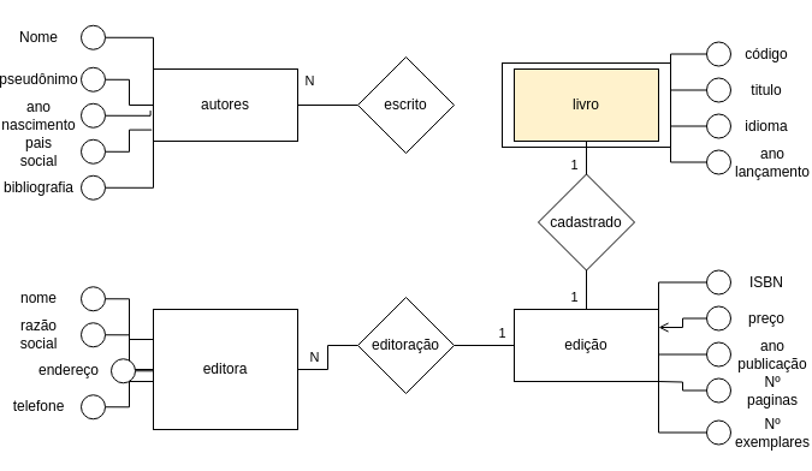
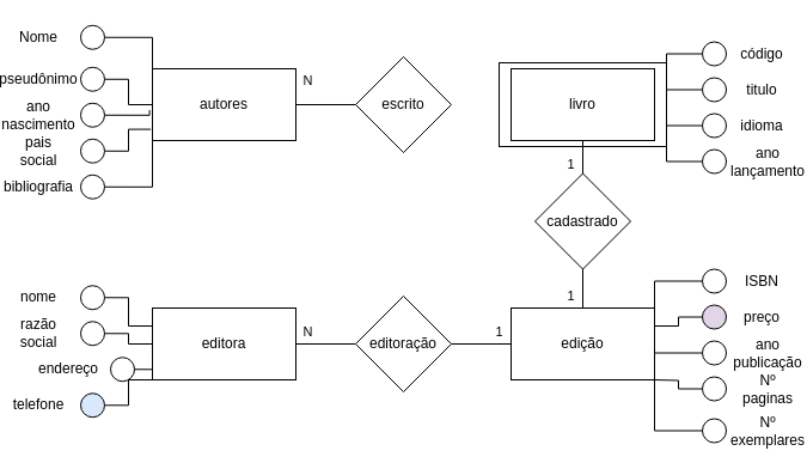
  <mxCell id="0" />
  <mxCell id="1" parent="0" />
  <mxCell id="2" value="N" style="edgeStyle=orthogonalEdgeStyle;rounded=0;orthogonalLoop=1;jettySize=auto;html=1;exitX=1;exitY=0.5;exitDx=0;exitDy=0;entryX=0;entryY=0.5;entryDx=0;entryDy=0;endArrow=none;endFill=0;" parent="1" source="3" target="8" edge="1"><mxGeometry x="-0.6" y="20" relative="1" as="geometry"><mxPoint as="offset" /></mxGeometry></mxCell>
  <mxCell id="3" value="autores" style="rounded=0;whiteSpace=wrap;html=1;" parent="1" vertex="1"><mxGeometry x="80" y="57" width="120" height="60" as="geometry" /></mxCell>
  <mxCell id="4" value="1" style="edgeStyle=orthogonalEdgeStyle;rounded=0;orthogonalLoop=1;jettySize=auto;html=1;exitX=0.5;exitY=1;exitDx=0;exitDy=0;entryX=0.5;entryY=0;entryDx=0;entryDy=0;endArrow=none;endFill=0;" parent="1" source="5" target="11" edge="1"><mxGeometry x="0.455" y="-10" relative="1" as="geometry"><mxPoint as="offset" /></mxGeometry></mxCell>
- <mxCell id="5" value="livro" style="rounded=0;whiteSpace=wrap;html=1;fillColor=#fff2cc;" parent="1" vertex="1"><mxGeometry x="380" y="57" width="120" height="60" as="geometry" /></mxCell>
+ <mxCell id="5" value="livro" style="rounded=0;whiteSpace=wrap;html=1;" parent="1" vertex="1"><mxGeometry x="380" y="57" width="120" height="60" as="geometry" /></mxCell>
  <mxCell id="6" value="N&lt;br&gt;" style="edgeStyle=orthogonalEdgeStyle;rounded=0;orthogonalLoop=1;jettySize=auto;html=1;exitX=1;exitY=0.5;exitDx=0;exitDy=0;entryX=0;entryY=0.5;entryDx=0;entryDy=0;endArrow=none;endFill=0;" parent="1" source="7" target="49" edge="1"><mxGeometry x="-0.6" y="10" relative="1" as="geometry"><mxPoint as="offset" /></mxGeometry></mxCell>
- <mxCell id="7" value="editora" style="rounded=0;whiteSpace=wrap;html=1;" parent="1" vertex="1"><mxGeometry x="80" y="257" width="120" height="100" as="geometry" /></mxCell>
+ <mxCell id="7" value="editora" style="rounded=0;whiteSpace=wrap;html=1;" parent="1" vertex="1"><mxGeometry x="80" y="257" width="120" height="60" as="geometry" /></mxCell>
  <mxCell id="8" value="escrito" style="rhombus;whiteSpace=wrap;html=1;" parent="1" vertex="1"><mxGeometry x="250" y="47" width="80" height="80" as="geometry" /></mxCell>
  <mxCell id="9" value="1&lt;br&gt;" style="edgeStyle=orthogonalEdgeStyle;rounded=0;orthogonalLoop=1;jettySize=auto;html=1;exitX=0.5;exitY=0;exitDx=0;exitDy=0;entryX=0.5;entryY=1;entryDx=0;entryDy=0;endArrow=none;endFill=0;" parent="1" source="10" target="11" edge="1"><mxGeometry x="-0.385" y="10" relative="1" as="geometry"><mxPoint as="offset" /></mxGeometry></mxCell>
  <mxCell id="10" value="edição" style="rounded=0;whiteSpace=wrap;html=1;" parent="1" vertex="1"><mxGeometry x="380" y="257" width="120" height="60" as="geometry" /></mxCell>
  <mxCell id="11" value="cadastrado" style="rhombus;whiteSpace=wrap;html=1;" parent="1" vertex="1"><mxGeometry x="400" y="144.5" width="80" height="80" as="geometry" /></mxCell>
  <mxCell id="12" style="edgeStyle=orthogonalEdgeStyle;rounded=0;orthogonalLoop=1;jettySize=auto;html=1;exitX=0;exitY=0.5;exitDx=0;exitDy=0;entryX=1;entryY=0;entryDx=0;entryDy=0;endArrow=none;endFill=0;" parent="1" source="13" target="50" edge="1"><mxGeometry relative="1" as="geometry" /></mxCell>
  <mxCell id="13" value="código" style="ellipse;whiteSpace=wrap;html=1;aspect=fixed;spacingLeft=80;" parent="1" vertex="1"><mxGeometry x="540" y="34.5" width="20" height="20" as="geometry" /></mxCell>
  <mxCell id="14" style="edgeStyle=orthogonalEdgeStyle;rounded=0;orthogonalLoop=1;jettySize=auto;html=1;exitX=0;exitY=0.5;exitDx=0;exitDy=0;entryX=1;entryY=0.25;entryDx=0;entryDy=0;endArrow=none;endFill=0;" parent="1" source="15" target="50" edge="1"><mxGeometry relative="1" as="geometry" /></mxCell>
  <mxCell id="15" value="titulo" style="ellipse;whiteSpace=wrap;html=1;aspect=fixed;spacingLeft=80;" parent="1" vertex="1"><mxGeometry x="540" y="64.5" width="20" height="20" as="geometry" /></mxCell>
  <mxCell id="16" style="edgeStyle=orthogonalEdgeStyle;rounded=0;orthogonalLoop=1;jettySize=auto;html=1;exitX=0;exitY=0.5;exitDx=0;exitDy=0;entryX=1;entryY=0.5;entryDx=0;entryDy=0;endArrow=none;endFill=0;" parent="1" source="17" target="50" edge="1"><mxGeometry relative="1" as="geometry" /></mxCell>
  <mxCell id="17" value="idioma&lt;br&gt;" style="ellipse;whiteSpace=wrap;html=1;aspect=fixed;spacingLeft=80;" parent="1" vertex="1"><mxGeometry x="540" y="94.5" width="20" height="20" as="geometry" /></mxCell>
  <mxCell id="18" style="edgeStyle=orthogonalEdgeStyle;rounded=0;orthogonalLoop=1;jettySize=auto;html=1;exitX=0;exitY=0.5;exitDx=0;exitDy=0;entryX=1;entryY=1;entryDx=0;entryDy=0;endArrow=none;endFill=0;" parent="1" source="19" target="50" edge="1"><mxGeometry relative="1" as="geometry" /></mxCell>
  <mxCell id="19" value="ano lançamento" style="ellipse;whiteSpace=wrap;html=1;aspect=fixed;spacingLeft=90;" parent="1" vertex="1"><mxGeometry x="540" y="124.5" width="20" height="20" as="geometry" /></mxCell>
  <mxCell id="20" style="edgeStyle=orthogonalEdgeStyle;rounded=0;orthogonalLoop=1;jettySize=auto;html=1;exitX=1;exitY=0.5;exitDx=0;exitDy=0;entryX=0;entryY=0.5;entryDx=0;entryDy=0;endArrow=none;endFill=0;" parent="1" source="21" target="3" edge="1"><mxGeometry relative="1" as="geometry" /></mxCell>
  <mxCell id="21" value="pseudônimo&lt;br&gt;" style="ellipse;whiteSpace=wrap;html=1;aspect=fixed;spacingRight=90;" parent="1" vertex="1"><mxGeometry x="20" y="55.75" width="20" height="20" as="geometry" /></mxCell>
  <mxCell id="22" style="edgeStyle=orthogonalEdgeStyle;rounded=0;orthogonalLoop=1;jettySize=auto;html=1;exitX=1;exitY=0.5;exitDx=0;exitDy=0;entryX=-0.02;entryY=0.576;entryDx=0;entryDy=0;entryPerimeter=0;endArrow=none;endFill=0;" parent="1" source="23" target="3" edge="1"><mxGeometry relative="1" as="geometry" /></mxCell>
  <mxCell id="23" value="ano nascimento" style="ellipse;whiteSpace=wrap;html=1;aspect=fixed;spacingRight=90;" parent="1" vertex="1"><mxGeometry x="20" y="85.75" width="20" height="20" as="geometry" /></mxCell>
  <mxCell id="24" style="edgeStyle=orthogonalEdgeStyle;rounded=0;orthogonalLoop=1;jettySize=auto;html=1;exitX=1;exitY=0.5;exitDx=0;exitDy=0;entryX=-0.011;entryY=0.843;entryDx=0;entryDy=0;entryPerimeter=0;endArrow=none;endFill=0;" parent="1" source="25" target="3" edge="1"><mxGeometry relative="1" as="geometry" /></mxCell>
  <mxCell id="25" value="pais social" style="ellipse;whiteSpace=wrap;html=1;aspect=fixed;spacingRight=90;" parent="1" vertex="1"><mxGeometry x="20" y="115.75" width="20" height="20" as="geometry" /></mxCell>
  <mxCell id="26" style="edgeStyle=orthogonalEdgeStyle;rounded=0;orthogonalLoop=1;jettySize=auto;html=1;exitX=1;exitY=0.5;exitDx=0;exitDy=0;entryX=0;entryY=1;entryDx=0;entryDy=0;endArrow=none;endFill=0;" parent="1" source="27" target="3" edge="1"><mxGeometry relative="1" as="geometry" /></mxCell>
  <mxCell id="27" value="bibliografia" style="ellipse;whiteSpace=wrap;html=1;aspect=fixed;spacingRight=90;" parent="1" vertex="1"><mxGeometry x="20" y="145.75" width="20" height="20" as="geometry" /></mxCell>
  <mxCell id="28" style="edgeStyle=orthogonalEdgeStyle;rounded=0;orthogonalLoop=1;jettySize=auto;html=1;exitX=1;exitY=0.5;exitDx=0;exitDy=0;entryX=0;entryY=0;entryDx=0;entryDy=0;endArrow=none;endFill=0;" parent="1" source="29" target="3" edge="1"><mxGeometry relative="1" as="geometry" /></mxCell>
  <mxCell id="29" value="Nome&lt;br&gt;" style="ellipse;whiteSpace=wrap;html=1;aspect=fixed;spacingRight=90;" parent="1" vertex="1"><mxGeometry x="20" y="20.75" width="20" height="20" as="geometry" /></mxCell>
  <mxCell id="30" style="edgeStyle=orthogonalEdgeStyle;rounded=0;orthogonalLoop=1;jettySize=auto;html=1;exitX=1;exitY=0.5;exitDx=0;exitDy=0;entryX=0;entryY=0.25;entryDx=0;entryDy=0;endArrow=none;endFill=0;" parent="1" source="31" target="7" edge="1"><mxGeometry relative="1" as="geometry" /></mxCell>
  <mxCell id="31" value="nome" style="ellipse;whiteSpace=wrap;html=1;aspect=fixed;spacingRight=90;" parent="1" vertex="1"><mxGeometry x="20" y="238.25" width="20" height="20" as="geometry" /></mxCell>
  <mxCell id="32" style="edgeStyle=orthogonalEdgeStyle;rounded=0;orthogonalLoop=1;jettySize=auto;html=1;exitX=1;exitY=0.5;exitDx=0;exitDy=0;entryX=0;entryY=0.5;entryDx=0;entryDy=0;endArrow=none;endFill=0;" parent="1" source="33" target="7" edge="1"><mxGeometry relative="1" as="geometry" /></mxCell>
  <mxCell id="33" value="razão social" style="ellipse;whiteSpace=wrap;html=1;aspect=fixed;spacingRight=90;" parent="1" vertex="1"><mxGeometry x="20" y="268.25" width="20" height="20" as="geometry" /></mxCell>
  <mxCell id="34" style="edgeStyle=orthogonalEdgeStyle;rounded=0;orthogonalLoop=1;jettySize=auto;html=1;exitX=1;exitY=0.5;exitDx=0;exitDy=0;entryX=0;entryY=0.75;entryDx=0;entryDy=0;endArrow=none;endFill=0;" parent="1" source="35" target="7" edge="1"><mxGeometry relative="1" as="geometry" /></mxCell>
  <mxCell id="35" value="endereço" style="ellipse;whiteSpace=wrap;html=1;aspect=fixed;spacingRight=90;" parent="1" vertex="1"><mxGeometry x="45" y="298.25" width="20" height="20" as="geometry" /></mxCell>
  <mxCell id="36" style="edgeStyle=orthogonalEdgeStyle;rounded=0;orthogonalLoop=1;jettySize=auto;html=1;exitX=1;exitY=0.5;exitDx=0;exitDy=0;entryX=0;entryY=1;entryDx=0;entryDy=0;endArrow=none;endFill=0;" parent="1" source="37" target="7" edge="1"><mxGeometry relative="1" as="geometry"><Array as="points"><mxPoint x="60" y="338" /><mxPoint x="60" y="317" /></Array></mxGeometry></mxCell>
- <mxCell id="37" value="telefone" style="ellipse;whiteSpace=wrap;html=1;aspect=fixed;spacingRight=90;" parent="1" vertex="1"><mxGeometry x="20" y="328.25" width="20" height="20" as="geometry" /></mxCell>
+ <mxCell id="37" value="telefone" style="ellipse;whiteSpace=wrap;html=1;aspect=fixed;spacingRight=90;fillColor=#dae8fc;" parent="1" vertex="1"><mxGeometry x="20" y="328.25" width="20" height="20" as="geometry" /></mxCell>
  <mxCell id="38" style="edgeStyle=orthogonalEdgeStyle;rounded=0;orthogonalLoop=1;jettySize=auto;html=1;exitX=0;exitY=0.5;exitDx=0;exitDy=0;entryX=1;entryY=0;entryDx=0;entryDy=0;endArrow=none;endFill=0;" parent="1" source="39" target="10" edge="1"><mxGeometry relative="1" as="geometry" /></mxCell>
  <mxCell id="39" value="ISBN" style="ellipse;whiteSpace=wrap;html=1;aspect=fixed;spacingLeft=80;" parent="1" vertex="1"><mxGeometry x="540" y="224.5" width="20" height="20" as="geometry" /></mxCell>
- <mxCell id="40" style="edgeStyle=orthogonalEdgeStyle;rounded=0;orthogonalLoop=1;jettySize=auto;html=1;exitX=0;exitY=0.5;exitDx=0;exitDy=0;entryX=1;entryY=0.25;entryDx=0;entryDy=0;endArrow=open;endFill=0;" parent="1" source="41" target="10" edge="1"><mxGeometry relative="1" as="geometry" /></mxCell>
- <mxCell id="41" value="preço" style="ellipse;whiteSpace=wrap;html=1;aspect=fixed;spacingLeft=80;" parent="1" vertex="1"><mxGeometry x="540" y="254.5" width="20" height="20" as="geometry" /></mxCell>
+ <mxCell id="40" style="edgeStyle=orthogonalEdgeStyle;rounded=0;orthogonalLoop=1;jettySize=auto;html=1;exitX=0;exitY=0.5;exitDx=0;exitDy=0;entryX=1;entryY=0.25;entryDx=0;entryDy=0;endArrow=none;endFill=0;" parent="1" source="41" target="10" edge="1"><mxGeometry relative="1" as="geometry" /></mxCell>
+ <mxCell id="41" value="preço" style="ellipse;whiteSpace=wrap;html=1;aspect=fixed;spacingLeft=80;fillColor=#e1d5e7;" parent="1" vertex="1"><mxGeometry x="540" y="254.5" width="20" height="20" as="geometry" /></mxCell>
  <mxCell id="42" style="edgeStyle=orthogonalEdgeStyle;rounded=0;orthogonalLoop=1;jettySize=auto;html=1;exitX=0;exitY=0.5;exitDx=0;exitDy=0;entryX=1.004;entryY=0.614;entryDx=0;entryDy=0;entryPerimeter=0;endArrow=none;endFill=0;" parent="1" source="43" target="10" edge="1"><mxGeometry relative="1" as="geometry" /></mxCell>
  <mxCell id="43" value="ano publicação&lt;br&gt;" style="ellipse;whiteSpace=wrap;html=1;aspect=fixed;spacingLeft=90;" parent="1" vertex="1"><mxGeometry x="540" y="284.5" width="20" height="20" as="geometry" /></mxCell>
  <mxCell id="44" style="edgeStyle=orthogonalEdgeStyle;rounded=0;orthogonalLoop=1;jettySize=auto;html=1;exitX=0;exitY=0.5;exitDx=0;exitDy=0;endArrow=none;endFill=0;" parent="1" source="45" edge="1"><mxGeometry relative="1" as="geometry"><mxPoint x="500" y="317" as="targetPoint" /></mxGeometry></mxCell>
  <mxCell id="45" value="Nº paginas&lt;br&gt;" style="ellipse;whiteSpace=wrap;html=1;aspect=fixed;spacingLeft=90;" parent="1" vertex="1"><mxGeometry x="540" y="314.5" width="20" height="20" as="geometry" /></mxCell>
  <mxCell id="46" style="edgeStyle=orthogonalEdgeStyle;rounded=0;orthogonalLoop=1;jettySize=auto;html=1;exitX=0;exitY=0.5;exitDx=0;exitDy=0;entryX=1;entryY=1;entryDx=0;entryDy=0;endArrow=none;endFill=0;" parent="1" source="47" target="10" edge="1"><mxGeometry relative="1" as="geometry" /></mxCell>
  <mxCell id="47" value="Nº exemplares&lt;br&gt;" style="ellipse;whiteSpace=wrap;html=1;aspect=fixed;spacingLeft=90;" parent="1" vertex="1"><mxGeometry x="540" y="349.5" width="20" height="20" as="geometry" /></mxCell>
  <mxCell id="48" value="1&lt;br&gt;" style="edgeStyle=orthogonalEdgeStyle;rounded=0;orthogonalLoop=1;jettySize=auto;html=1;exitX=1;exitY=0.5;exitDx=0;exitDy=0;entryX=0;entryY=0.5;entryDx=0;entryDy=0;endArrow=none;endFill=0;" parent="1" source="49" target="10" edge="1"><mxGeometry x="0.6" y="10" relative="1" as="geometry"><mxPoint as="offset" /></mxGeometry></mxCell>
  <mxCell id="49" value="editoração" style="rhombus;whiteSpace=wrap;html=1;" parent="1" vertex="1"><mxGeometry x="250" y="247" width="80" height="80" as="geometry" /></mxCell>
  <mxCell id="50" value="" style="rounded=0;whiteSpace=wrap;html=1;fillColor=none;" parent="1" vertex="1"><mxGeometry x="370" y="52" width="140" height="70" as="geometry" /></mxCell>
